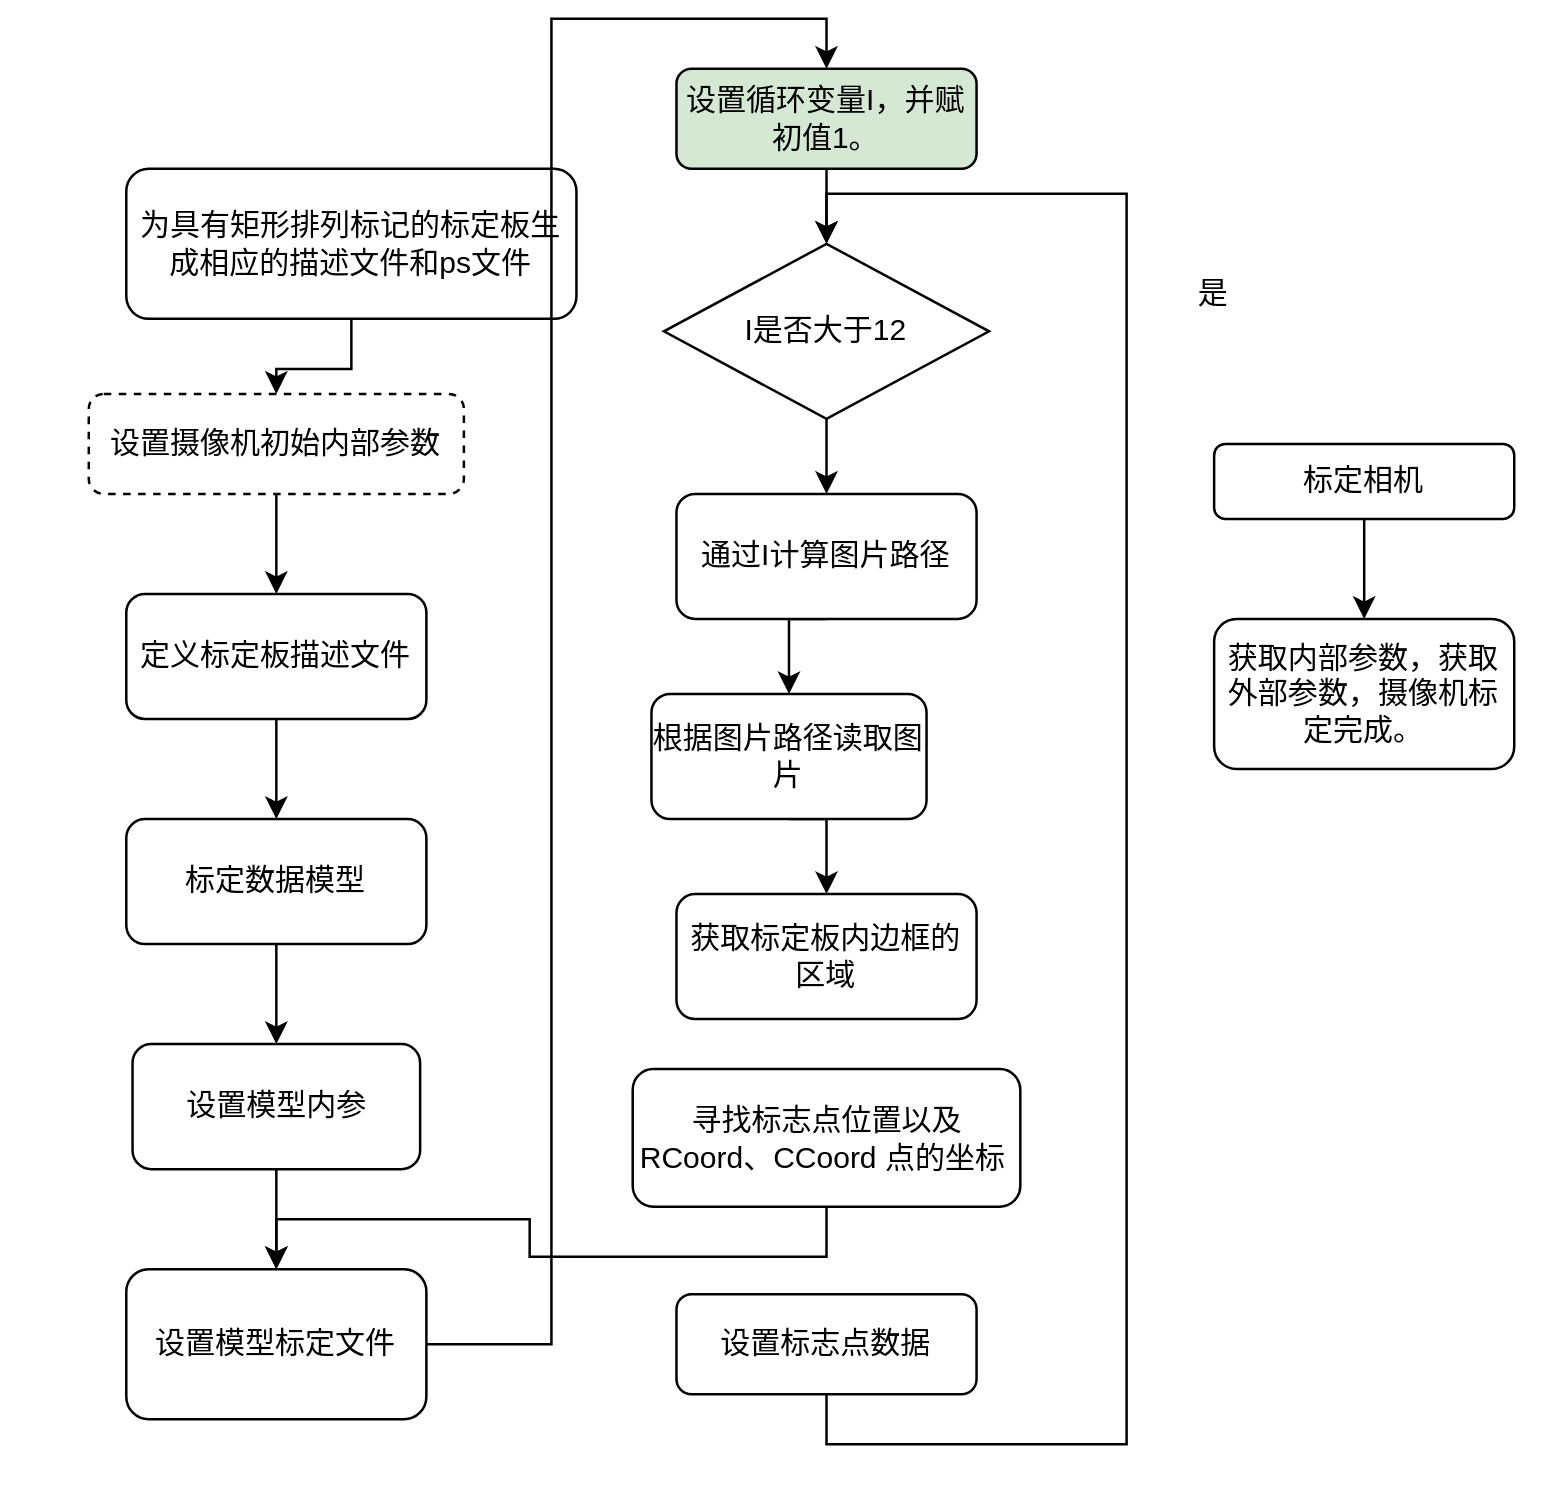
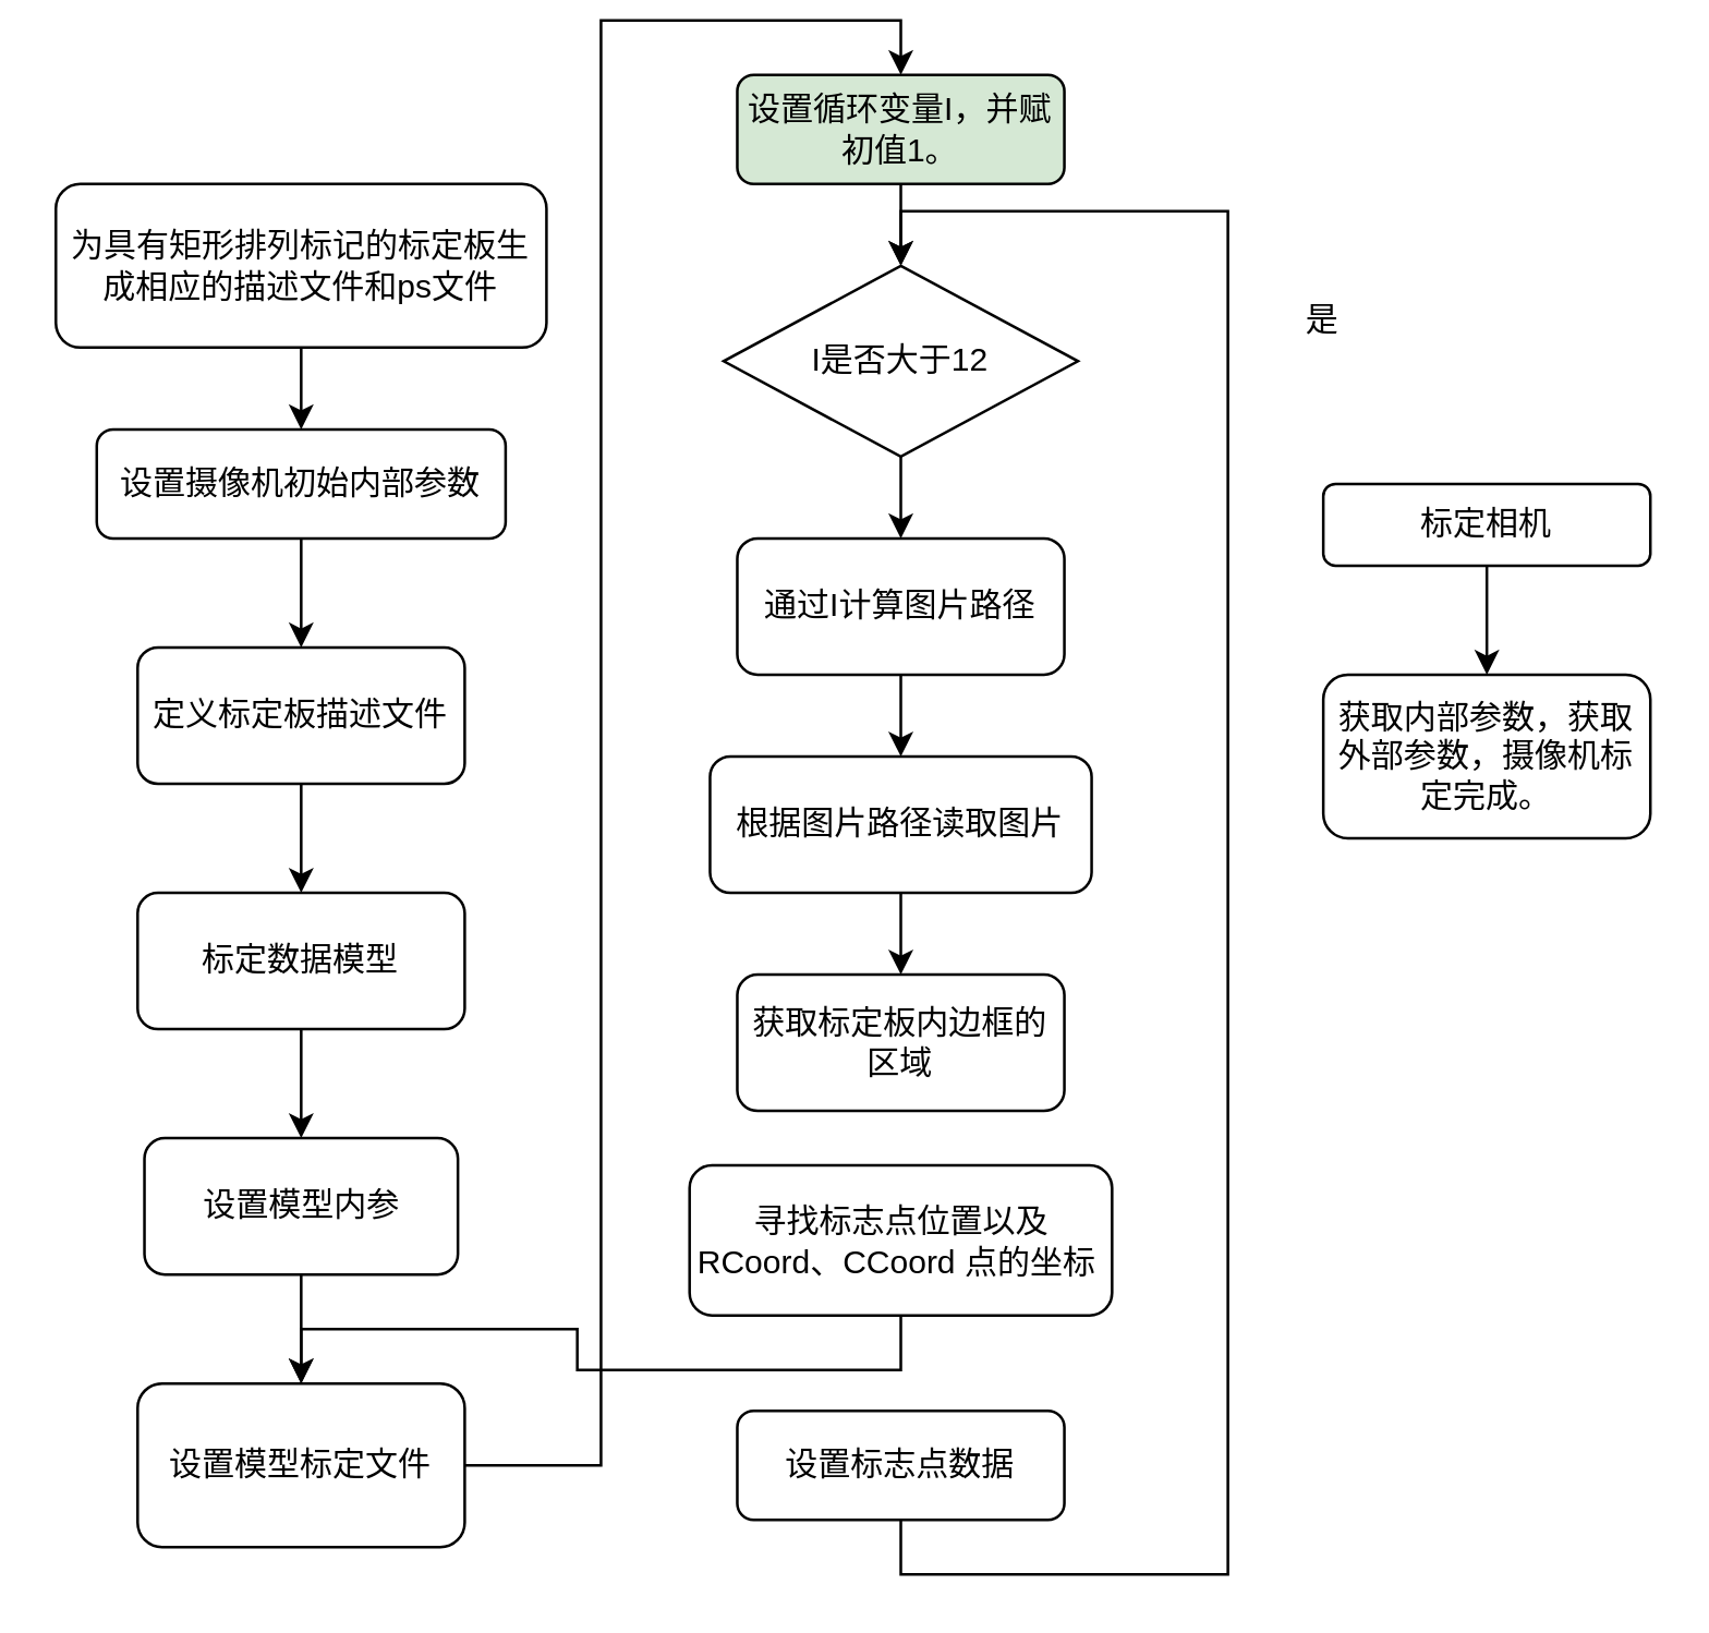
  <mxCell id="0" />
  <mxCell id="1" parent="0" />
  <mxCell id="2" style="edgeStyle=orthogonalEdgeStyle;rounded=0;orthogonalLoop=1;jettySize=auto;html=1;exitX=0.5;exitY=1;exitDx=0;exitDy=0;entryX=0.5;entryY=0;entryDx=0;entryDy=0;" edge="1" parent="1" source="3" target="5"><mxGeometry relative="1" as="geometry" /></mxCell>
- <mxCell id="3" value="为具有矩形排列标记的标定板生成相应的描述文件和ps文件" style="rounded=1;whiteSpace=wrap;html=1;" vertex="1" parent="1"><mxGeometry x="50" y="60" width="180" height="60" as="geometry" /></mxCell>
+ <mxCell id="3" value="为具有矩形排列标记的标定板生成相应的描述文件和ps文件" style="rounded=1;whiteSpace=wrap;html=1;" vertex="1" parent="1"><mxGeometry x="20" y="60" width="180" height="60" as="geometry" /></mxCell>
  <mxCell id="4" style="edgeStyle=orthogonalEdgeStyle;rounded=0;orthogonalLoop=1;jettySize=auto;html=1;exitX=0.5;exitY=1;exitDx=0;exitDy=0;entryX=0.5;entryY=0;entryDx=0;entryDy=0;" edge="1" parent="1" source="5" target="7"><mxGeometry relative="1" as="geometry" /></mxCell>
- <mxCell id="5" value="设置摄像机初始内部参数" style="rounded=1;whiteSpace=wrap;html=1;dashed=1;" vertex="1" parent="1"><mxGeometry x="35" y="150" width="150" height="40" as="geometry" /></mxCell>
+ <mxCell id="5" value="设置摄像机初始内部参数" style="rounded=1;whiteSpace=wrap;html=1;" vertex="1" parent="1"><mxGeometry x="35" y="150" width="150" height="40" as="geometry" /></mxCell>
  <mxCell id="6" style="edgeStyle=orthogonalEdgeStyle;rounded=0;orthogonalLoop=1;jettySize=auto;html=1;exitX=0.5;exitY=1;exitDx=0;exitDy=0;entryX=0.5;entryY=0;entryDx=0;entryDy=0;" edge="1" parent="1" source="7" target="9"><mxGeometry relative="1" as="geometry" /></mxCell>
  <mxCell id="7" value="定义标定板描述文件" style="rounded=1;whiteSpace=wrap;html=1;" vertex="1" parent="1"><mxGeometry x="50" y="230" width="120" height="50" as="geometry" /></mxCell>
  <mxCell id="8" style="edgeStyle=orthogonalEdgeStyle;rounded=0;orthogonalLoop=1;jettySize=auto;html=1;exitX=0.5;exitY=1;exitDx=0;exitDy=0;entryX=0.5;entryY=0;entryDx=0;entryDy=0;" edge="1" parent="1" source="9" target="11"><mxGeometry relative="1" as="geometry" /></mxCell>
  <mxCell id="9" value="标定数据模型" style="rounded=1;whiteSpace=wrap;html=1;" vertex="1" parent="1"><mxGeometry x="50" y="320" width="120" height="50" as="geometry" /></mxCell>
  <mxCell id="10" style="edgeStyle=orthogonalEdgeStyle;rounded=0;orthogonalLoop=1;jettySize=auto;html=1;exitX=0.5;exitY=1;exitDx=0;exitDy=0;entryX=0.5;entryY=0;entryDx=0;entryDy=0;" edge="1" parent="1" source="11" target="13"><mxGeometry relative="1" as="geometry" /></mxCell>
  <mxCell id="11" value="设置模型内参" style="rounded=1;whiteSpace=wrap;html=1;" vertex="1" parent="1"><mxGeometry x="52.5" y="410" width="115" height="50" as="geometry" /></mxCell>
  <mxCell id="12" style="edgeStyle=orthogonalEdgeStyle;rounded=0;orthogonalLoop=1;jettySize=auto;html=1;exitX=1;exitY=0.5;exitDx=0;exitDy=0;entryX=0.5;entryY=0;entryDx=0;entryDy=0;" edge="1" parent="1" source="13" target="17"><mxGeometry relative="1" as="geometry" /></mxCell>
  <mxCell id="13" value="设置模型标定文件" style="rounded=1;whiteSpace=wrap;html=1;" vertex="1" parent="1"><mxGeometry x="50" y="500" width="120" height="60" as="geometry" /></mxCell>
  <mxCell id="14" style="edgeStyle=orthogonalEdgeStyle;rounded=0;orthogonalLoop=1;jettySize=auto;html=1;exitX=0.5;exitY=1;exitDx=0;exitDy=0;entryX=0.5;entryY=0;entryDx=0;entryDy=0;" edge="1" parent="1" source="15" target="19"><mxGeometry relative="1" as="geometry" /></mxCell>
  <mxCell id="15" value="I是否大于12" style="rhombus;whiteSpace=wrap;html=1;" vertex="1" parent="1"><mxGeometry x="265" y="90" width="130" height="70" as="geometry" /></mxCell>
  <mxCell id="16" style="edgeStyle=orthogonalEdgeStyle;rounded=0;orthogonalLoop=1;jettySize=auto;html=1;exitX=0.5;exitY=1;exitDx=0;exitDy=0;entryX=0.5;entryY=0;entryDx=0;entryDy=0;" edge="1" parent="1" source="17" target="15"><mxGeometry relative="1" as="geometry" /></mxCell>
  <mxCell id="17" value="设置循环变量I，并赋初值1。" style="rounded=1;whiteSpace=wrap;html=1;fillColor=#d5e8d4;" vertex="1" parent="1"><mxGeometry x="270" y="20" width="120" height="40" as="geometry" /></mxCell>
  <mxCell id="18" style="edgeStyle=orthogonalEdgeStyle;rounded=0;orthogonalLoop=1;jettySize=auto;html=1;exitX=0.5;exitY=1;exitDx=0;exitDy=0;entryX=0.5;entryY=0;entryDx=0;entryDy=0;" edge="1" parent="1" source="19" target="21"><mxGeometry relative="1" as="geometry" /></mxCell>
  <mxCell id="19" value="通过I计算图片路径" style="rounded=1;whiteSpace=wrap;html=1;" vertex="1" parent="1"><mxGeometry x="270" y="190" width="120" height="50" as="geometry" /></mxCell>
  <mxCell id="20" style="edgeStyle=orthogonalEdgeStyle;rounded=0;orthogonalLoop=1;jettySize=auto;html=1;exitX=0.5;exitY=1;exitDx=0;exitDy=0;entryX=0.5;entryY=0;entryDx=0;entryDy=0;" edge="1" parent="1" source="21" target="22"><mxGeometry relative="1" as="geometry" /></mxCell>
- <mxCell id="21" value="根据图片路径读取图片" style="rounded=1;whiteSpace=wrap;html=1;" vertex="1" parent="1"><mxGeometry x="260" y="270" width="110" height="50" as="geometry" /></mxCell>
+ <mxCell id="21" value="根据图片路径读取图片" style="rounded=1;whiteSpace=wrap;html=1;" vertex="1" parent="1"><mxGeometry x="260" y="270" width="140" height="50" as="geometry" /></mxCell>
  <mxCell id="22" value="获取标定板内边框的区域" style="rounded=1;whiteSpace=wrap;html=1;" vertex="1" parent="1"><mxGeometry x="270" y="350" width="120" height="50" as="geometry" /></mxCell>
  <mxCell id="23" style="edgeStyle=orthogonalEdgeStyle;rounded=0;orthogonalLoop=1;jettySize=auto;html=1;exitX=0.5;exitY=1;exitDx=0;exitDy=0;" edge="1" parent="1" source="24" target="13"><mxGeometry relative="1" as="geometry" /></mxCell>
  <mxCell id="24" value="&lt;div&gt;寻找标志点位置以及&lt;span style=&quot;background-color: initial;&quot;&gt;RCoord、CCoord 点的坐标&amp;nbsp;&lt;/span&gt;&lt;/div&gt;" style="rounded=1;whiteSpace=wrap;html=1;" vertex="1" parent="1"><mxGeometry x="252.5" y="420" width="155" height="55" as="geometry" /></mxCell>
  <mxCell id="25" style="edgeStyle=orthogonalEdgeStyle;rounded=0;orthogonalLoop=1;jettySize=auto;html=1;exitX=0.5;exitY=1;exitDx=0;exitDy=0;entryX=0.5;entryY=0;entryDx=0;entryDy=0;" edge="1" parent="1" source="26" target="15"><mxGeometry relative="1" as="geometry"><Array as="points"><mxPoint x="330" y="570" /><mxPoint x="450" y="570" /><mxPoint x="450" y="70" /><mxPoint x="330" y="70" /></Array></mxGeometry></mxCell>
  <mxCell id="26" value="设置标志点数据" style="rounded=1;whiteSpace=wrap;html=1;" vertex="1" parent="1"><mxGeometry x="270" y="510" width="120" height="40" as="geometry" /></mxCell>
  <mxCell id="27" style="edgeStyle=orthogonalEdgeStyle;rounded=0;orthogonalLoop=1;jettySize=auto;html=1;exitX=0.5;exitY=1;exitDx=0;exitDy=0;entryX=0.5;entryY=0;entryDx=0;entryDy=0;" edge="1" parent="1" source="28" target="29"><mxGeometry relative="1" as="geometry" /></mxCell>
  <mxCell id="28" value="标定相机" style="rounded=1;whiteSpace=wrap;html=1;" vertex="1" parent="1"><mxGeometry x="485" y="170" width="120" height="30" as="geometry" /></mxCell>
  <mxCell id="29" value="获取内部参数，获取外部参数，摄像机标定完成。" style="rounded=1;whiteSpace=wrap;html=1;" vertex="1" parent="1"><mxGeometry x="485" y="240" width="120" height="60" as="geometry" /></mxCell>
  <mxCell id="30" value="是" style="text;html=1;strokeColor=none;fillColor=none;align=center;verticalAlign=middle;whiteSpace=wrap;rounded=0;" vertex="1" parent="1"><mxGeometry x="465" y="100" width="40" height="20" as="geometry" /></mxCell>
